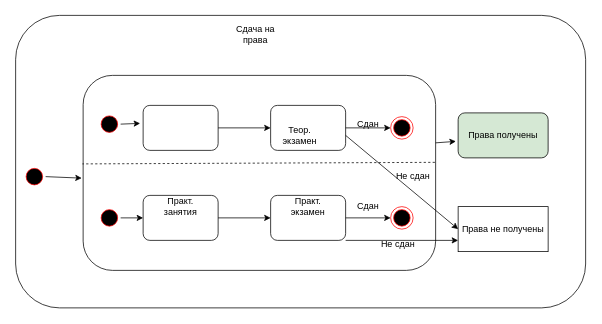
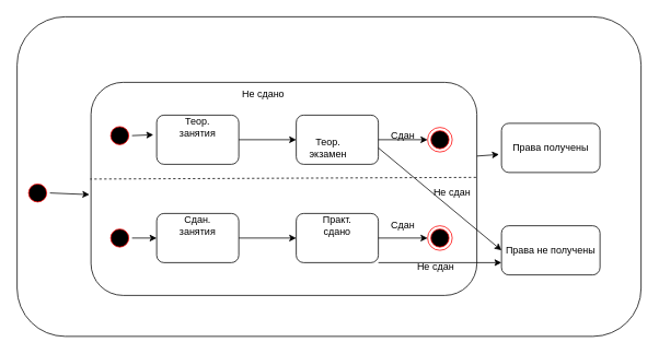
  <mxCell id="0" />
  <mxCell id="1" parent="0" />
  <mxCell id="2" value="" style="rounded=1;whiteSpace=wrap;html=1;" vertex="1" parent="1"><mxGeometry x="20" y="20" width="760" height="390" as="geometry" /></mxCell>
- <mxCell id="3" value="Сдача на права" style="text;html=1;align=center;verticalAlign=middle;whiteSpace=wrap;rounded=0;" vertex="1" parent="1"><mxGeometry x="310" y="30" width="60" height="30" as="geometry" /></mxCell>
  <mxCell id="4" value="" style="rounded=1;whiteSpace=wrap;html=1;" vertex="1" parent="1"><mxGeometry x="110" y="100" width="470" height="260" as="geometry" /></mxCell>
+ <mxCell id="5" value="Не сдано" style="text;html=1;align=center;verticalAlign=middle;whiteSpace=wrap;rounded=0;" vertex="1" parent="1"><mxGeometry x="290" y="100" width="60" height="30" as="geometry" /></mxCell>
  <mxCell id="6" value="" style="ellipse;html=1;shape=startState;fillColor=#000000;strokeColor=#ff0000;" vertex="1" parent="1"><mxGeometry x="30" y="220" width="30" height="30" as="geometry" /></mxCell>
  <mxCell id="7" value="" style="rounded=1;whiteSpace=wrap;html=1;" vertex="1" parent="1"><mxGeometry x="190" y="140" width="100" height="60" as="geometry" /></mxCell>
+ <mxCell id="8" value="Теор. занятия" style="text;html=1;align=center;verticalAlign=middle;whiteSpace=wrap;rounded=0;" vertex="1" parent="1"><mxGeometry x="210" y="140" width="60" height="30" as="geometry" /></mxCell>
  <mxCell id="9" value="" style="rounded=1;whiteSpace=wrap;html=1;" vertex="1" parent="1"><mxGeometry x="360" y="140" width="100" height="60" as="geometry" /></mxCell>
  <mxCell id="10" value="Теор. экзамен" style="text;html=1;align=center;verticalAlign=middle;whiteSpace=wrap;rounded=0;" vertex="1" parent="1"><mxGeometry x="369" y="165" width="60" height="30" as="geometry" /></mxCell>
  <mxCell id="11" value="" style="endArrow=none;dashed=1;html=1;rounded=0;entryX=-0.002;entryY=0.454;entryDx=0;entryDy=0;entryPerimeter=0;exitX=0.998;exitY=0.446;exitDx=0;exitDy=0;exitPerimeter=0;" edge="1" parent="1" source="4" target="4"><mxGeometry width="50" height="50" relative="1" as="geometry"><mxPoint x="580" y="210" as="sourcePoint" /><mxPoint x="630" y="160" as="targetPoint" /></mxGeometry></mxCell>
  <mxCell id="12" value="" style="rounded=1;whiteSpace=wrap;html=1;" vertex="1" parent="1"><mxGeometry x="190" y="260" width="100" height="60" as="geometry" /></mxCell>
- <mxCell id="13" value="Практ. занятия" style="text;html=1;align=center;verticalAlign=middle;whiteSpace=wrap;rounded=0;" vertex="1" parent="1"><mxGeometry x="210" y="260" width="60" height="30" as="geometry" /></mxCell>
+ <mxCell id="13" value="Сдан. занятия" style="text;html=1;align=center;verticalAlign=middle;whiteSpace=wrap;rounded=0;" vertex="1" parent="1"><mxGeometry x="210" y="260" width="60" height="30" as="geometry" /></mxCell>
  <mxCell id="14" value="" style="rounded=1;whiteSpace=wrap;html=1;" vertex="1" parent="1"><mxGeometry x="360" y="260" width="100" height="60" as="geometry" /></mxCell>
- <mxCell id="15" value="Практ. экзамен" style="text;html=1;align=center;verticalAlign=middle;whiteSpace=wrap;rounded=0;" vertex="1" parent="1"><mxGeometry x="380" y="260" width="60" height="30" as="geometry" /></mxCell>
+ <mxCell id="15" value="Практ. сдано" style="text;html=1;align=center;verticalAlign=middle;whiteSpace=wrap;rounded=0;" vertex="1" parent="1"><mxGeometry x="380" y="260" width="60" height="30" as="geometry" /></mxCell>
  <mxCell id="16" value="" style="ellipse;html=1;shape=startState;fillColor=#000000;strokeColor=#ff0000;" vertex="1" parent="1"><mxGeometry x="130" y="150" width="30" height="30" as="geometry" /></mxCell>
  <mxCell id="17" value="" style="endArrow=classic;html=1;rounded=0;exitX=1;exitY=0.5;exitDx=0;exitDy=0;" edge="1" parent="1" source="7"><mxGeometry width="50" height="50" relative="1" as="geometry"><mxPoint x="580" y="210" as="sourcePoint" /><mxPoint x="360" y="170" as="targetPoint" /></mxGeometry></mxCell>
  <mxCell id="18" value="" style="ellipse;html=1;shape=endState;fillColor=#000000;strokeColor=#ff0000;" vertex="1" parent="1"><mxGeometry x="520" y="155" width="30" height="30" as="geometry" /></mxCell>
  <mxCell id="19" value="" style="ellipse;html=1;shape=endState;fillColor=#000000;strokeColor=#ff0000;" vertex="1" parent="1"><mxGeometry x="520" y="275" width="30" height="30" as="geometry" /></mxCell>
  <mxCell id="20" value="" style="ellipse;html=1;shape=startState;fillColor=#000000;strokeColor=#ff0000;" vertex="1" parent="1"><mxGeometry x="130" y="275" width="30" height="30" as="geometry" /></mxCell>
  <mxCell id="21" value="" style="endArrow=classic;html=1;rounded=0;exitX=1;exitY=0.5;exitDx=0;exitDy=0;entryX=-0.004;entryY=0.527;entryDx=0;entryDy=0;entryPerimeter=0;" edge="1" parent="1" source="6" target="4"><mxGeometry width="50" height="50" relative="1" as="geometry"><mxPoint x="580" y="210" as="sourcePoint" /><mxPoint x="630" y="160" as="targetPoint" /></mxGeometry></mxCell>
  <mxCell id="22" value="" style="endArrow=classic;html=1;rounded=0;exitX=1;exitY=0.5;exitDx=0;exitDy=0;entryX=-0.04;entryY=0.4;entryDx=0;entryDy=0;entryPerimeter=0;" edge="1" parent="1" source="16" target="7"><mxGeometry width="50" height="50" relative="1" as="geometry"><mxPoint x="580" y="210" as="sourcePoint" /><mxPoint x="630" y="160" as="targetPoint" /></mxGeometry></mxCell>
  <mxCell id="23" value="" style="endArrow=classic;html=1;rounded=0;exitX=1;exitY=0.5;exitDx=0;exitDy=0;entryX=0;entryY=0.5;entryDx=0;entryDy=0;" edge="1" parent="1" source="9" target="18"><mxGeometry width="50" height="50" relative="1" as="geometry"><mxPoint x="580" y="210" as="sourcePoint" /><mxPoint x="630" y="160" as="targetPoint" /></mxGeometry></mxCell>
  <mxCell id="24" value="" style="endArrow=classic;html=1;rounded=0;exitX=1;exitY=0.5;exitDx=0;exitDy=0;entryX=0;entryY=0.5;entryDx=0;entryDy=0;" edge="1" parent="1" source="20" target="12"><mxGeometry width="50" height="50" relative="1" as="geometry"><mxPoint x="580" y="210" as="sourcePoint" /><mxPoint x="630" y="160" as="targetPoint" /></mxGeometry></mxCell>
  <mxCell id="25" value="" style="endArrow=classic;html=1;rounded=0;exitX=1;exitY=0.5;exitDx=0;exitDy=0;entryX=0;entryY=0.5;entryDx=0;entryDy=0;" edge="1" parent="1" source="12" target="14"><mxGeometry width="50" height="50" relative="1" as="geometry"><mxPoint x="580" y="210" as="sourcePoint" /><mxPoint x="630" y="160" as="targetPoint" /></mxGeometry></mxCell>
  <mxCell id="26" value="" style="endArrow=classic;html=1;rounded=0;exitX=1;exitY=0.5;exitDx=0;exitDy=0;entryX=0;entryY=0.5;entryDx=0;entryDy=0;" edge="1" parent="1" source="14" target="19"><mxGeometry width="50" height="50" relative="1" as="geometry"><mxPoint x="580" y="210" as="sourcePoint" /><mxPoint x="630" y="160" as="targetPoint" /></mxGeometry></mxCell>
- <mxCell id="27" value="Права получены" style="rounded=1;whiteSpace=wrap;html=1;fillColor=#d5e8d4;" vertex="1" parent="1"><mxGeometry x="610" y="150" width="120" height="60" as="geometry" /></mxCell>
+ <mxCell id="27" value="Права получены" style="rounded=1;whiteSpace=wrap;html=1;" vertex="1" parent="1"><mxGeometry x="610" y="150" width="120" height="60" as="geometry" /></mxCell>
  <mxCell id="28" value="" style="endArrow=classic;html=1;rounded=0;exitX=1;exitY=0.346;exitDx=0;exitDy=0;exitPerimeter=0;entryX=-0.025;entryY=0.633;entryDx=0;entryDy=0;entryPerimeter=0;" edge="1" parent="1" source="4" target="27"><mxGeometry width="50" height="50" relative="1" as="geometry"><mxPoint x="580" y="210" as="sourcePoint" /><mxPoint x="630" y="160" as="targetPoint" /></mxGeometry></mxCell>
  <mxCell id="29" value="Сдан" style="text;html=1;align=center;verticalAlign=middle;whiteSpace=wrap;rounded=0;" vertex="1" parent="1"><mxGeometry x="460" y="150" width="60" height="30" as="geometry" /></mxCell>
  <mxCell id="30" value="Сдан" style="text;html=1;align=center;verticalAlign=middle;whiteSpace=wrap;rounded=0;" vertex="1" parent="1"><mxGeometry x="460" y="260" width="60" height="30" as="geometry" /></mxCell>
- <mxCell id="31" value="Права не получены" style="whiteSpace=wrap;html=1;rounded=0;" vertex="1" parent="1"><mxGeometry x="610" y="275" width="120" height="60" as="geometry" /></mxCell>
+ <mxCell id="31" value="Права не получены" style="rounded=1;whiteSpace=wrap;html=1;" vertex="1" parent="1"><mxGeometry x="610" y="275" width="120" height="60" as="geometry" /></mxCell>
  <mxCell id="32" value="" style="endArrow=classic;html=1;rounded=0;exitX=0;exitY=1;exitDx=0;exitDy=0;entryX=0;entryY=0.5;entryDx=0;entryDy=0;" edge="1" parent="1" source="29" target="31"><mxGeometry width="50" height="50" relative="1" as="geometry"><mxPoint x="580" y="210" as="sourcePoint" /><mxPoint x="630" y="160" as="targetPoint" /></mxGeometry></mxCell>
  <mxCell id="33" value="" style="endArrow=classic;html=1;rounded=0;exitX=1;exitY=1;exitDx=0;exitDy=0;entryX=0;entryY=0.75;entryDx=0;entryDy=0;" edge="1" parent="1" source="14" target="31"><mxGeometry width="50" height="50" relative="1" as="geometry"><mxPoint x="580" y="210" as="sourcePoint" /><mxPoint x="630" y="160" as="targetPoint" /></mxGeometry></mxCell>
  <mxCell id="34" value="Не сдан" style="text;html=1;align=center;verticalAlign=middle;whiteSpace=wrap;rounded=0;" vertex="1" parent="1"><mxGeometry x="520" y="220" width="60" height="30" as="geometry" /></mxCell>
  <mxCell id="35" value="Не сдан" style="text;html=1;align=center;verticalAlign=middle;whiteSpace=wrap;rounded=0;" vertex="1" parent="1"><mxGeometry x="500" y="310" width="60" height="30" as="geometry" /></mxCell>
